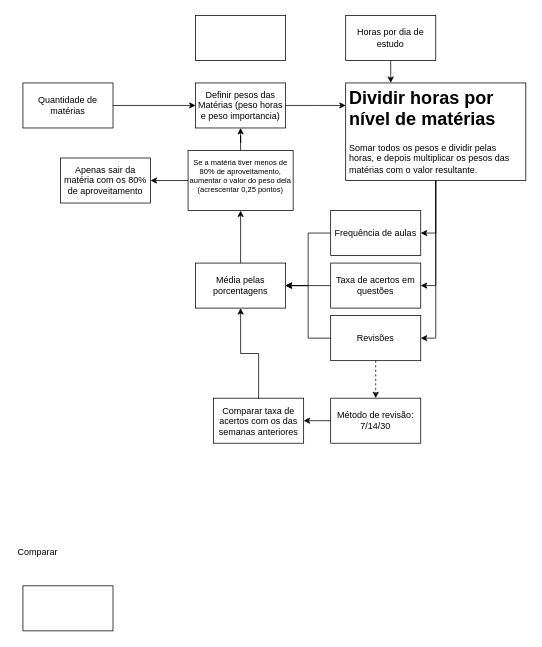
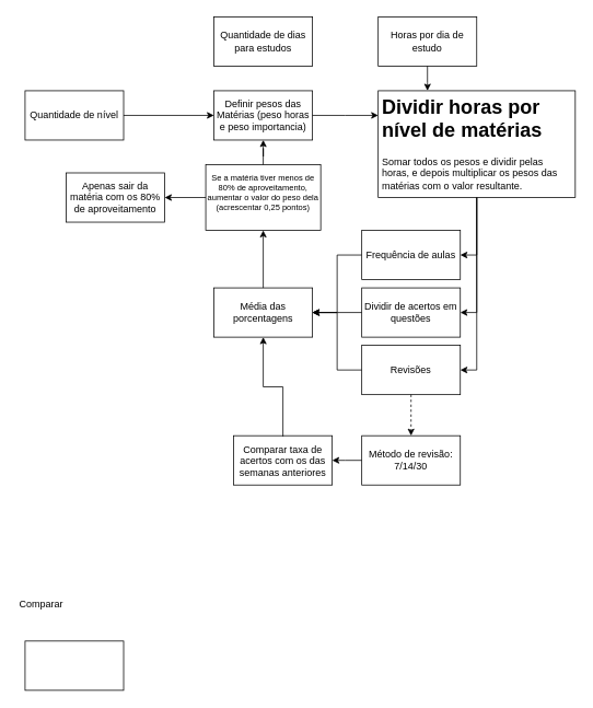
  <mxCell id="0" />
  <mxCell id="1" parent="0" />
  <mxCell id="2" value="" style="rounded=0;whiteSpace=wrap;html=1;" parent="1" vertex="1"><mxGeometry x="30" y="110" width="120" height="60" as="geometry" /></mxCell>
  <mxCell id="3" style="edgeStyle=orthogonalEdgeStyle;rounded=0;orthogonalLoop=1;jettySize=auto;html=1;exitX=1;exitY=0.5;exitDx=0;exitDy=0;entryX=0;entryY=0.5;entryDx=0;entryDy=0;" parent="1" source="4" target="5" edge="1"><mxGeometry relative="1" as="geometry" /></mxCell>
- <mxCell id="4" value="Quantidade de matérias" style="text;html=1;strokeColor=none;fillColor=none;align=center;verticalAlign=middle;whiteSpace=wrap;rounded=0;" parent="1" vertex="1"><mxGeometry x="30" y="110" width="120" height="60" as="geometry" /></mxCell>
+ <mxCell id="4" value="Quantidade de nível" style="text;html=1;strokeColor=none;fillColor=none;align=center;verticalAlign=middle;whiteSpace=wrap;rounded=0;" parent="1" vertex="1"><mxGeometry x="30" y="110" width="120" height="60" as="geometry" /></mxCell>
  <mxCell id="5" value="" style="rounded=0;whiteSpace=wrap;html=1;" parent="1" vertex="1"><mxGeometry x="260" y="110" width="120" height="60" as="geometry" /></mxCell>
  <mxCell id="6" style="edgeStyle=orthogonalEdgeStyle;rounded=0;orthogonalLoop=1;jettySize=auto;html=1;entryX=0;entryY=0.5;entryDx=0;entryDy=0;" parent="1" source="7" edge="1"><mxGeometry relative="1" as="geometry"><mxPoint x="460" y="140" as="targetPoint" /></mxGeometry></mxCell>
  <mxCell id="7" value="Definir pesos das Matérias (peso horas e peso importancia)" style="text;html=1;strokeColor=none;fillColor=none;align=center;verticalAlign=middle;whiteSpace=wrap;rounded=0;" parent="1" vertex="1"><mxGeometry x="260" y="110" width="120" height="60" as="geometry" /></mxCell>
  <mxCell id="8" value="" style="rounded=0;whiteSpace=wrap;html=1;" parent="1" vertex="1"><mxGeometry x="260" y="20" width="120" height="60" as="geometry" /></mxCell>
+ <mxCell id="9" value="Quantidade de dias para estudos" style="text;html=1;strokeColor=none;fillColor=none;align=center;verticalAlign=middle;whiteSpace=wrap;rounded=0;" parent="1" vertex="1"><mxGeometry x="260" y="20" width="120" height="60" as="geometry" /></mxCell>
  <mxCell id="10" value="" style="rounded=0;whiteSpace=wrap;html=1;" parent="1" vertex="1"><mxGeometry x="460" y="20" width="120" height="60" as="geometry" /></mxCell>
  <mxCell id="11" style="edgeStyle=orthogonalEdgeStyle;rounded=0;orthogonalLoop=1;jettySize=auto;html=1;entryX=0.5;entryY=0;entryDx=0;entryDy=0;" parent="1" source="12" edge="1"><mxGeometry relative="1" as="geometry"><mxPoint x="520" y="110" as="targetPoint" /></mxGeometry></mxCell>
  <mxCell id="12" value="Horas por dia de estudo" style="text;html=1;strokeColor=none;fillColor=none;align=center;verticalAlign=middle;whiteSpace=wrap;rounded=0;" parent="1" vertex="1"><mxGeometry x="460" y="20" width="120" height="60" as="geometry" /></mxCell>
  <mxCell id="13" value="" style="rounded=0;whiteSpace=wrap;html=1;" parent="1" vertex="1"><mxGeometry x="460" y="110" width="240" height="130" as="geometry" /></mxCell>
  <mxCell id="14" style="edgeStyle=orthogonalEdgeStyle;rounded=0;orthogonalLoop=1;jettySize=auto;html=1;entryX=1;entryY=0.5;entryDx=0;entryDy=0;" edge="1" parent="1" source="17" target="24"><mxGeometry relative="1" as="geometry"><Array as="points"><mxPoint x="580" y="380" /></Array></mxGeometry></mxCell>
  <mxCell id="15" style="edgeStyle=orthogonalEdgeStyle;rounded=0;orthogonalLoop=1;jettySize=auto;html=1;entryX=1;entryY=0.5;entryDx=0;entryDy=0;" edge="1" parent="1" source="17" target="22"><mxGeometry relative="1" as="geometry"><Array as="points"><mxPoint x="580" y="450" /></Array></mxGeometry></mxCell>
  <mxCell id="16" style="edgeStyle=orthogonalEdgeStyle;rounded=0;orthogonalLoop=1;jettySize=auto;html=1;entryX=1;entryY=0.5;entryDx=0;entryDy=0;" edge="1" parent="1" source="17" target="23"><mxGeometry relative="1" as="geometry"><Array as="points"><mxPoint x="580" y="310" /></Array></mxGeometry></mxCell>
  <mxCell id="17" value="&lt;h1 style=&quot;&quot;&gt;Dividir horas por nível de matérias&lt;br&gt;&lt;/h1&gt;&lt;p style=&quot;&quot;&gt;Somar todos os pesos e dividir pelas horas, e depois multiplicar os pesos das matérias com o valor resultante.&lt;br&gt;&lt;/p&gt;&lt;p style=&quot;&quot;&gt;&lt;br&gt;&lt;/p&gt;" style="text;html=1;strokeColor=none;fillColor=none;spacing=5;spacingTop=-20;whiteSpace=wrap;overflow=hidden;rounded=0;" parent="1" vertex="1"><mxGeometry x="460" y="110" width="230" height="130" as="geometry" /></mxCell>
  <mxCell id="18" value="" style="rounded=0;whiteSpace=wrap;html=1;fontSize=10;" parent="1" vertex="1"><mxGeometry x="250" y="200" width="140" height="80" as="geometry" /></mxCell>
  <mxCell id="19" style="edgeStyle=orthogonalEdgeStyle;rounded=0;orthogonalLoop=1;jettySize=auto;html=1;entryX=0.5;entryY=1;entryDx=0;entryDy=0;fontSize=10;" parent="1" source="21" target="7" edge="1"><mxGeometry relative="1" as="geometry" /></mxCell>
  <mxCell id="20" style="edgeStyle=orthogonalEdgeStyle;rounded=0;orthogonalLoop=1;jettySize=auto;html=1;entryX=1;entryY=0.5;entryDx=0;entryDy=0;" edge="1" parent="1" source="21" target="36"><mxGeometry relative="1" as="geometry" /></mxCell>
  <mxCell id="21" value="&lt;div&gt;Se a matéria tiver menos de 80% de aproveitamento, aumentar o valor do peso dela (acrescentar 0,25 pontos)&lt;/div&gt;&lt;div&gt;&lt;br&gt;&lt;/div&gt;" style="text;html=1;strokeColor=none;fillColor=none;align=center;verticalAlign=middle;whiteSpace=wrap;rounded=0;fontSize=10;" parent="1" vertex="1"><mxGeometry x="250" y="200" width="140" height="80" as="geometry" /></mxCell>
  <mxCell id="22" value="" style="rounded=0;whiteSpace=wrap;html=1;" vertex="1" parent="1"><mxGeometry x="440" y="420" width="120" height="60" as="geometry" /></mxCell>
  <mxCell id="23" value="" style="rounded=0;whiteSpace=wrap;html=1;" vertex="1" parent="1"><mxGeometry x="440" y="280" width="120" height="60" as="geometry" /></mxCell>
  <mxCell id="24" value="" style="rounded=0;whiteSpace=wrap;html=1;" vertex="1" parent="1"><mxGeometry x="440" y="350" width="120" height="60" as="geometry" /></mxCell>
  <mxCell id="25" style="edgeStyle=orthogonalEdgeStyle;rounded=0;orthogonalLoop=1;jettySize=auto;html=1;entryX=1;entryY=0.5;entryDx=0;entryDy=0;" edge="1" parent="1" source="26" target="32"><mxGeometry relative="1" as="geometry" /></mxCell>
  <mxCell id="26" value="Frequência de aulas" style="text;html=1;strokeColor=none;fillColor=none;align=center;verticalAlign=middle;whiteSpace=wrap;rounded=0;" vertex="1" parent="1"><mxGeometry x="440" y="280" width="120" height="60" as="geometry" /></mxCell>
  <mxCell id="27" style="edgeStyle=orthogonalEdgeStyle;rounded=0;orthogonalLoop=1;jettySize=auto;html=1;" edge="1" parent="1" source="28"><mxGeometry relative="1" as="geometry"><mxPoint x="380" y="380" as="targetPoint" /></mxGeometry></mxCell>
- <mxCell id="28" value="Taxa de acertos em questões" style="text;html=1;strokeColor=none;fillColor=none;align=center;verticalAlign=middle;whiteSpace=wrap;rounded=0;" vertex="1" parent="1"><mxGeometry x="440" y="350" width="120" height="60" as="geometry" /></mxCell>
+ <mxCell id="28" value="Dividir de acertos em questões" style="text;html=1;strokeColor=none;fillColor=none;align=center;verticalAlign=middle;whiteSpace=wrap;rounded=0;" vertex="1" parent="1"><mxGeometry x="440" y="350" width="120" height="60" as="geometry" /></mxCell>
  <mxCell id="29" style="edgeStyle=orthogonalEdgeStyle;rounded=0;orthogonalLoop=1;jettySize=auto;html=1;" edge="1" parent="1" source="31"><mxGeometry relative="1" as="geometry"><mxPoint x="380" y="380" as="targetPoint" /><Array as="points"><mxPoint x="410" y="450" /><mxPoint x="410" y="380" /></Array></mxGeometry></mxCell>
  <mxCell id="30" style="edgeStyle=orthogonalEdgeStyle;rounded=0;orthogonalLoop=1;jettySize=auto;html=1;dashed=1;" edge="1" parent="1" source="31" target="37"><mxGeometry relative="1" as="geometry"><Array as="points"><mxPoint x="500" y="490" /><mxPoint x="500" y="490" /></Array></mxGeometry></mxCell>
  <mxCell id="31" value="Revisões" style="text;html=1;strokeColor=none;fillColor=none;align=center;verticalAlign=middle;whiteSpace=wrap;rounded=0;" vertex="1" parent="1"><mxGeometry x="440" y="420" width="120" height="60" as="geometry" /></mxCell>
  <mxCell id="32" value="" style="rounded=0;whiteSpace=wrap;html=1;" vertex="1" parent="1"><mxGeometry x="260" y="350" width="120" height="60" as="geometry" /></mxCell>
  <mxCell id="33" style="edgeStyle=orthogonalEdgeStyle;rounded=0;orthogonalLoop=1;jettySize=auto;html=1;entryX=0.5;entryY=1;entryDx=0;entryDy=0;" edge="1" parent="1" source="34" target="21"><mxGeometry relative="1" as="geometry" /></mxCell>
- <mxCell id="34" value="Média pelas porcentagens" style="text;html=1;strokeColor=none;fillColor=none;align=center;verticalAlign=middle;whiteSpace=wrap;rounded=0;" vertex="1" parent="1"><mxGeometry x="260" y="350" width="120" height="60" as="geometry" /></mxCell>
+ <mxCell id="34" value="Média das porcentagens" style="text;html=1;strokeColor=none;fillColor=none;align=center;verticalAlign=middle;whiteSpace=wrap;rounded=0;" vertex="1" parent="1"><mxGeometry x="260" y="350" width="120" height="60" as="geometry" /></mxCell>
  <mxCell id="35" value="" style="rounded=0;whiteSpace=wrap;html=1;" vertex="1" parent="1"><mxGeometry x="80" y="210" width="120" height="60" as="geometry" /></mxCell>
  <mxCell id="36" value="Apenas sair da matéria com os 80% de aproveitamento" style="text;html=1;strokeColor=none;fillColor=none;align=center;verticalAlign=middle;whiteSpace=wrap;rounded=0;" vertex="1" parent="1"><mxGeometry x="80" y="210" width="120" height="60" as="geometry" /></mxCell>
  <mxCell id="37" value="" style="rounded=0;whiteSpace=wrap;html=1;" vertex="1" parent="1"><mxGeometry x="440" y="530" width="120" height="60" as="geometry" /></mxCell>
  <mxCell id="38" style="edgeStyle=orthogonalEdgeStyle;rounded=0;orthogonalLoop=1;jettySize=auto;html=1;entryX=1;entryY=0.5;entryDx=0;entryDy=0;" edge="1" parent="1" source="39" target="40"><mxGeometry relative="1" as="geometry"><Array as="points"><mxPoint x="420" y="560" /><mxPoint x="420" y="560" /></Array></mxGeometry></mxCell>
  <mxCell id="39" value="Método de revisão: 7/14/30" style="text;html=1;strokeColor=none;fillColor=none;align=center;verticalAlign=middle;whiteSpace=wrap;rounded=0;" vertex="1" parent="1"><mxGeometry x="440" y="530" width="120" height="60" as="geometry" /></mxCell>
  <mxCell id="40" value="" style="rounded=0;whiteSpace=wrap;html=1;" vertex="1" parent="1"><mxGeometry x="284" y="530" width="120" height="60" as="geometry" /></mxCell>
  <mxCell id="41" style="edgeStyle=orthogonalEdgeStyle;rounded=0;orthogonalLoop=1;jettySize=auto;html=1;entryX=0.5;entryY=1;entryDx=0;entryDy=0;" edge="1" parent="1" source="42" target="34"><mxGeometry relative="1" as="geometry" /></mxCell>
  <mxCell id="42" value="Comparar taxa de acertos com os das semanas anteriores" style="text;html=1;strokeColor=none;fillColor=none;align=center;verticalAlign=middle;whiteSpace=wrap;rounded=0;" vertex="1" parent="1"><mxGeometry x="284" y="531" width="120" height="59" as="geometry" /></mxCell>
  <mxCell id="43" value="" style="rounded=0;whiteSpace=wrap;html=1;" vertex="1" parent="1"><mxGeometry x="30" y="780" width="120" height="60" as="geometry" /></mxCell>
  <mxCell id="44" value="&lt;div&gt;Comparar&lt;/div&gt;" style="text;html=1;strokeColor=none;fillColor=none;align=center;verticalAlign=middle;whiteSpace=wrap;rounded=0;" vertex="1" parent="1"><mxGeometry x="20" y="720" width="60" height="30" as="geometry" /></mxCell>
